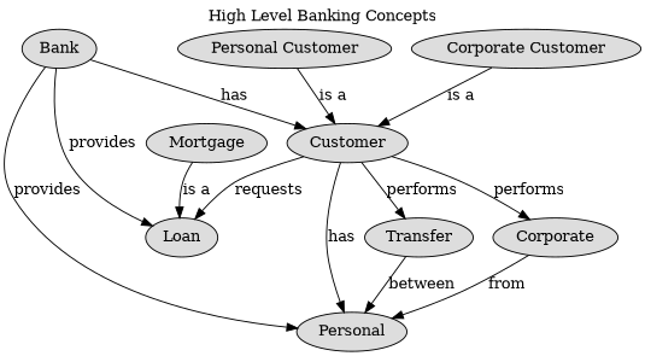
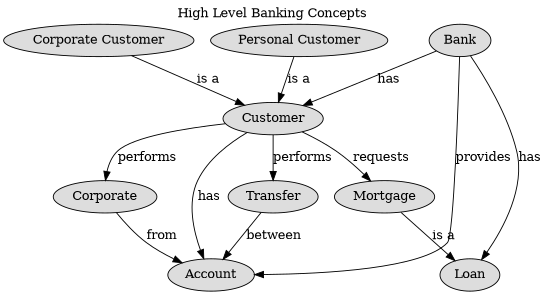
  digraph {
    label="High Level Banking Concepts"
    labelloc=t
    node [fillcolor="#dddddd" style=filled]
-   n1 [label=Personal]
+   n1 [label=Account]
    n2 [label=Bank]
    n3 [label=Customer]
    n4 [label=Loan]
    n5 [label=Transfer]
    n6 [label=Corporate]
    n7 [label="Corporate Customer"]
    n8 [label=Mortgage]
    n9 [label="Personal Customer"]
    n2 -> n1 [label=provides]
    n2 -> n3 [label=has]
-   n2 -> n4 [label=provides]
+   n2 -> n4 [label=has]
    n3 -> n1 [label=has]
-   n3 -> n4 [label=requests]
+   n3 -> n8 [label=requests]
    n3 -> n5 [label=performs]
    n3 -> n6 [label=performs]
    n5 -> n1 [label=between]
    n6 -> n1 [label=from]
    n7 -> n3 [label="is a"]
    n8 -> n4 [label="is a"]
    n9 -> n3 [label="is a"]
  }
